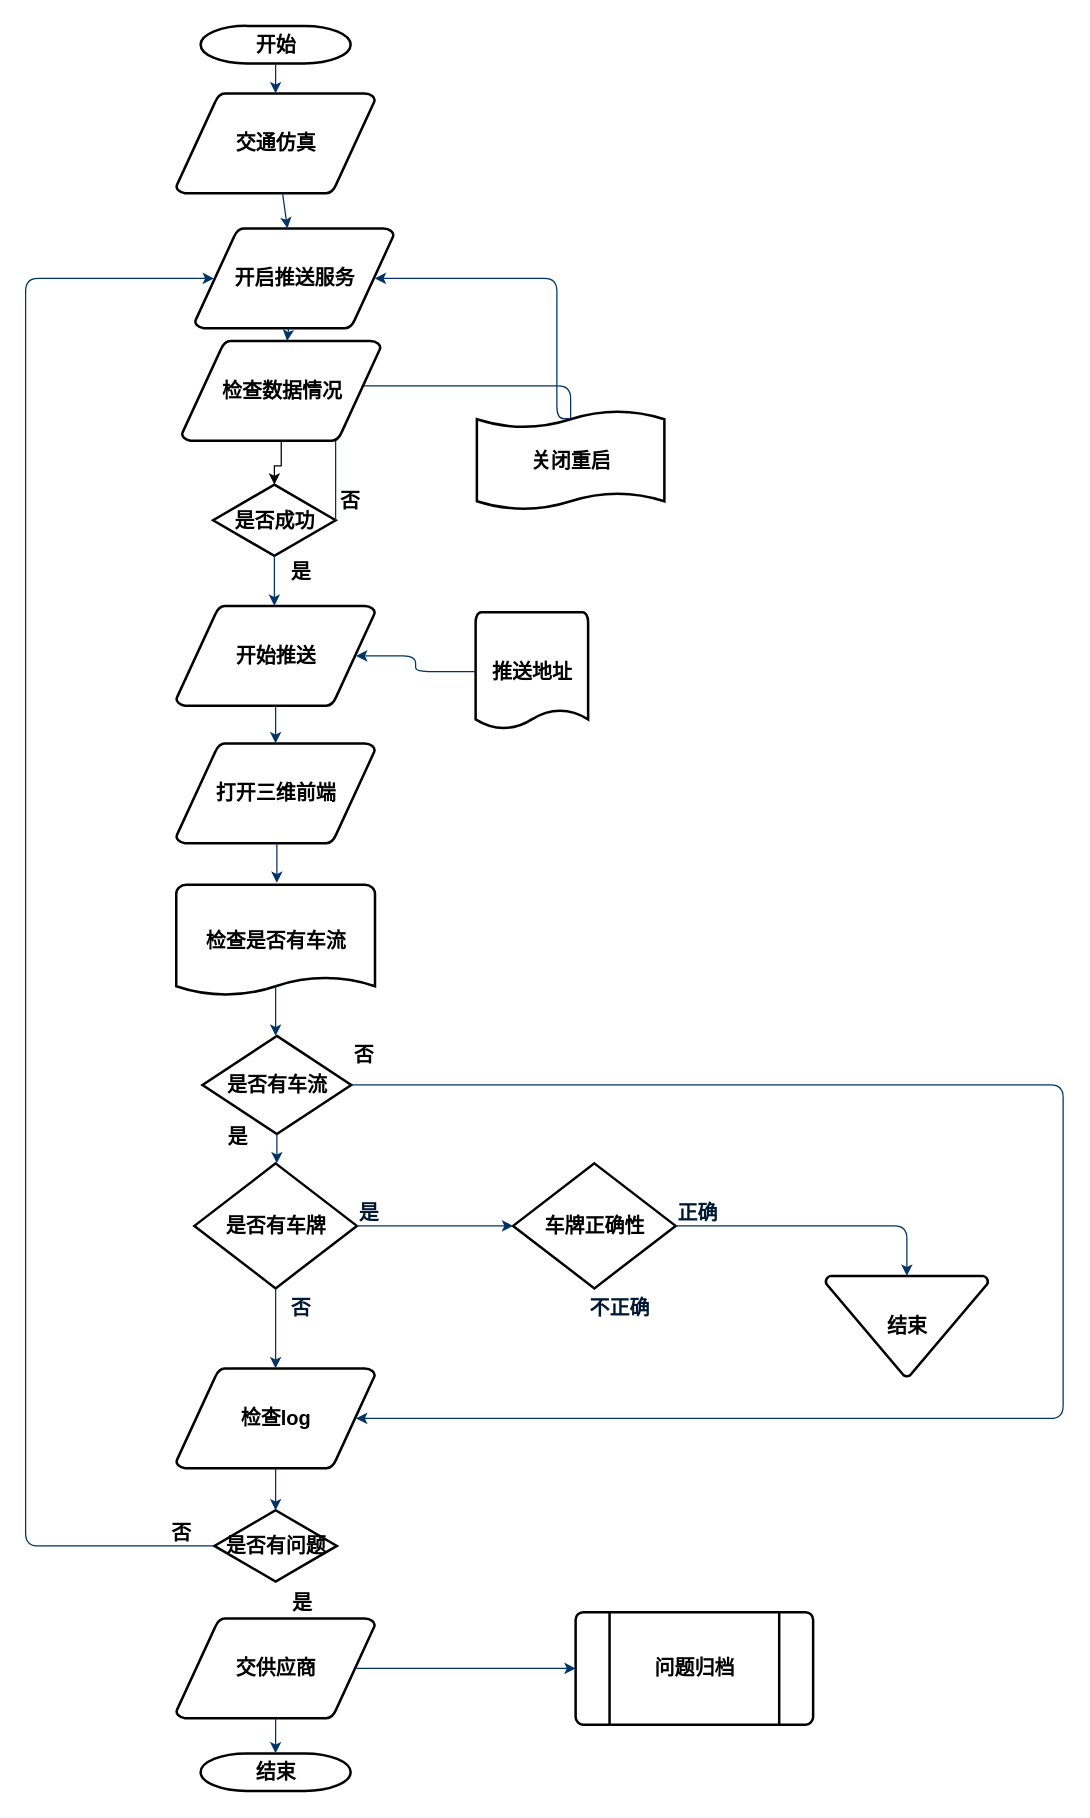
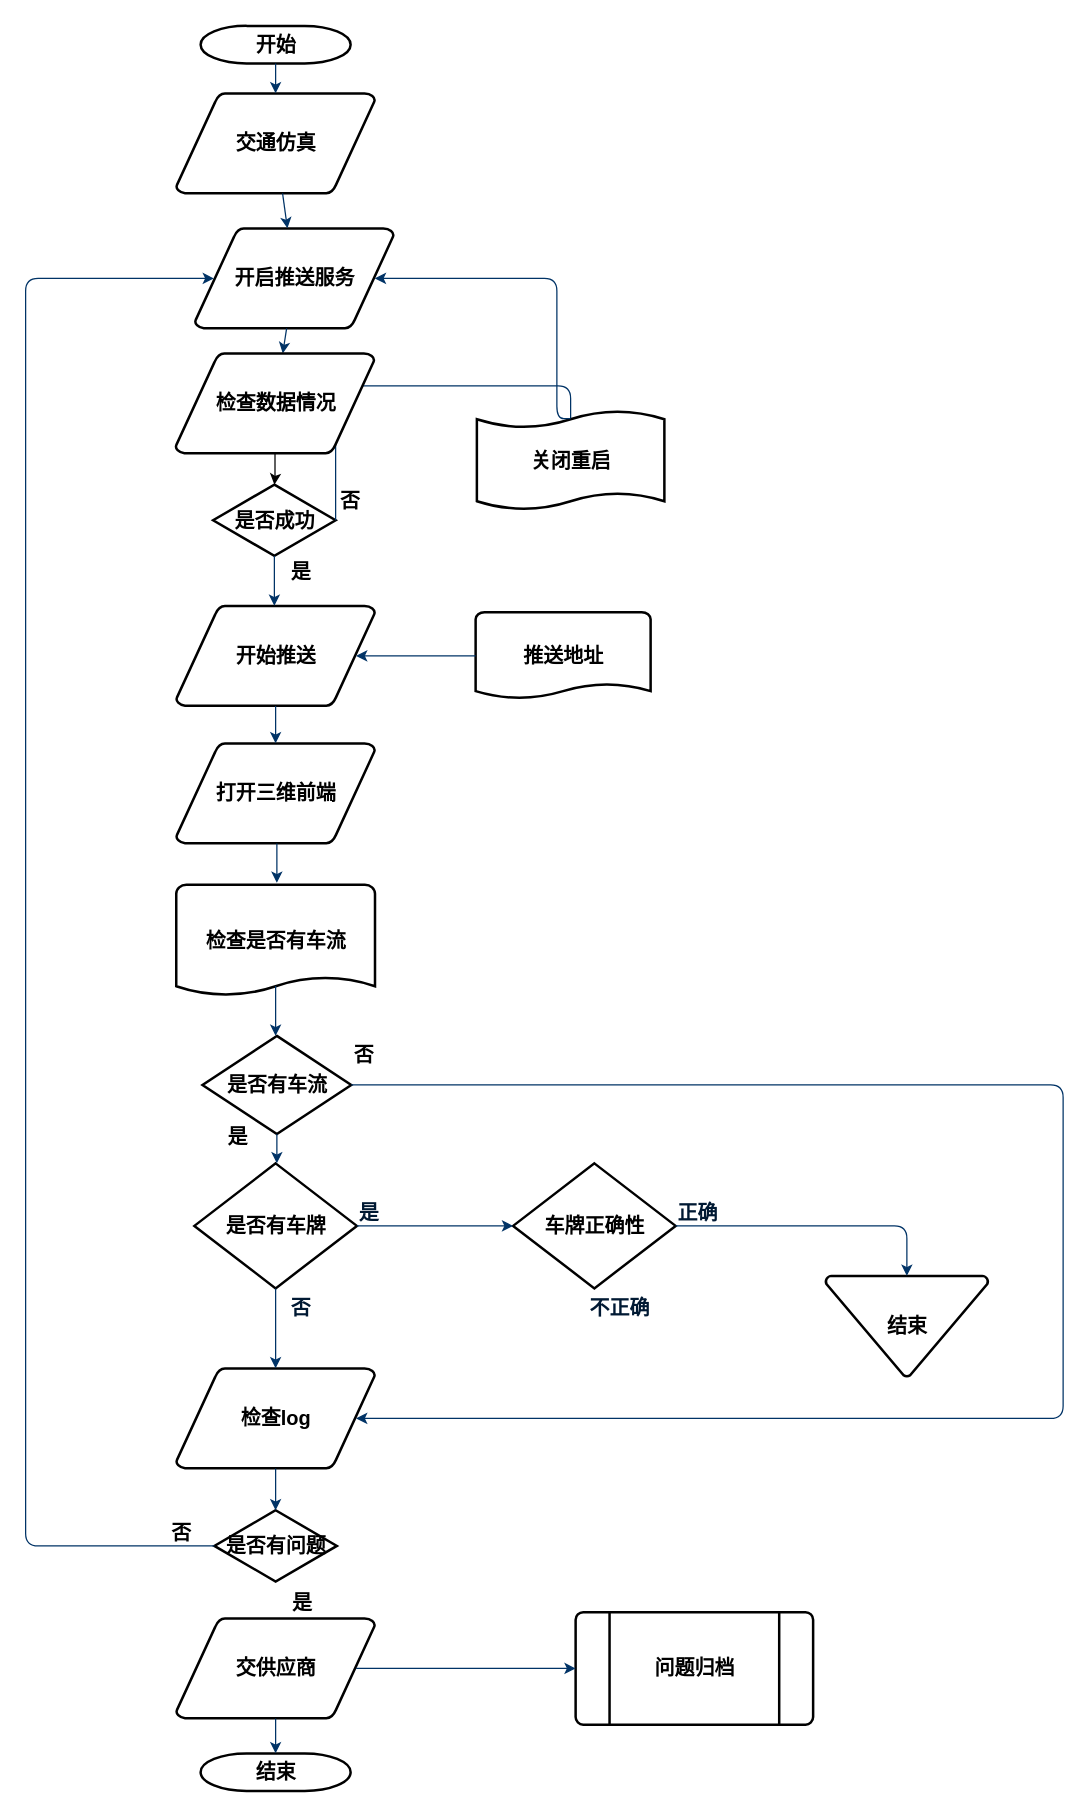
  <mxCell id="0" />
  <mxCell id="1" parent="0" />
  <mxCell id="2" value="开始" style="shape=mxgraph.flowchart.terminator;strokeWidth=2;gradientColor=none;gradientDirection=north;fontStyle=1;html=1;fontSize=16;" vertex="1" parent="1"><mxGeometry x="160" y="20" width="120" height="30" as="geometry" /></mxCell>
  <mxCell id="3" value="交通仿真" style="shape=mxgraph.flowchart.data;strokeWidth=2;gradientColor=none;gradientDirection=north;fontStyle=1;html=1;fontSize=16;" vertex="1" parent="1"><mxGeometry x="140.5" y="74" width="159" height="80" as="geometry" /></mxCell>
  <mxCell id="4" value="开始推送" style="shape=mxgraph.flowchart.data;strokeWidth=2;gradientColor=none;gradientDirection=north;fontStyle=1;html=1;fontSize=16;" vertex="1" parent="1"><mxGeometry x="140.5" y="484" width="159" height="80" as="geometry" /></mxCell>
  <mxCell id="5" value="开启推送服务" style="shape=mxgraph.flowchart.data;strokeWidth=2;gradientColor=none;gradientDirection=north;fontStyle=1;html=1;fontSize=16;" vertex="1" parent="1"><mxGeometry x="155.5" y="182" width="159" height="80" as="geometry" /></mxCell>
  <mxCell id="6" value="是否成功" style="shape=mxgraph.flowchart.decision;strokeWidth=2;gradientColor=none;gradientDirection=north;fontStyle=1;html=1;fontSize=16;" vertex="1" parent="1"><mxGeometry x="170" y="387" width="98" height="57" as="geometry" /></mxCell>
  <mxCell id="7" style="fontStyle=1;strokeColor=#003366;strokeWidth=1;html=1;fontSize=16;" edge="1" parent="1" source="2" target="3"><mxGeometry relative="1" as="geometry" /></mxCell>
  <mxCell id="8" style="fontStyle=1;strokeColor=#003366;strokeWidth=1;html=1;fontSize=16;" edge="1" parent="1" source="3" target="5"><mxGeometry relative="1" as="geometry" /></mxCell>
  <mxCell id="9" style="fontStyle=1;strokeColor=#003366;strokeWidth=1;html=1;fontSize=16;" edge="1" parent="1" source="5" target="50"><mxGeometry relative="1" as="geometry" /></mxCell>
  <mxCell id="10" value="" style="edgeStyle=elbowEdgeStyle;elbow=horizontal;entryX=0.5;entryY=0.91;entryPerimeter=0;exitX=1;exitY=0.5;exitPerimeter=0;fontStyle=1;strokeColor=#003366;strokeWidth=1;html=1;fontSize=16;" edge="1" parent="1" source="6" target="44"><mxGeometry x="381" y="-7.5" width="100" height="100" as="geometry"><mxPoint x="650" y="355" as="sourcePoint" /><mxPoint x="665.395" y="226.5" as="targetPoint" /><Array as="points"><mxPoint x="445" y="308" /></Array></mxGeometry></mxCell>
  <mxCell id="11" value="否" style="text;fontStyle=1;html=1;strokeColor=none;gradientColor=none;fillColor=none;strokeWidth=2;fontSize=16;" vertex="1" parent="1"><mxGeometry x="270" y="384" width="40" height="26" as="geometry" /></mxCell>
  <mxCell id="12" value="" style="edgeStyle=elbowEdgeStyle;elbow=horizontal;fontColor=#001933;fontStyle=1;strokeColor=#003366;strokeWidth=1;html=1;fontSize=16;" edge="1" parent="1" source="6" target="4"><mxGeometry y="50" width="100" height="100" as="geometry"><mxPoint y="94" as="sourcePoint" x="-100" /><mxPoint x="0" y="-6" as="targetPoint" /></mxGeometry></mxCell>
  <mxCell id="13" value="打开三维前端" style="shape=mxgraph.flowchart.data;strokeWidth=2;gradientColor=none;gradientDirection=north;fontStyle=1;html=1;fontSize=16;" vertex="1" parent="1"><mxGeometry x="140.5" y="594" width="159" height="80" as="geometry" /></mxCell>
  <mxCell id="14" value="是" style="text;fontStyle=1;html=1;strokeColor=none;gradientColor=none;fillColor=none;strokeWidth=2;align=center;fontSize=16;" vertex="1" parent="1"><mxGeometry x="220" y="441" width="40" height="26" as="geometry" /></mxCell>
- <mxCell id="15" value="推送地址" style="shape=mxgraph.flowchart.document;strokeWidth=2;gradientColor=none;gradientDirection=north;fontStyle=1;html=1;fontSize=16;" vertex="1" parent="1"><mxGeometry x="380" y="489" width="90" height="95" as="geometry" /></mxCell>
+ <mxCell id="15" value="推送地址" style="shape=mxgraph.flowchart.document;strokeWidth=2;gradientColor=none;gradientDirection=north;fontStyle=1;html=1;fontSize=16;" vertex="1" parent="1"><mxGeometry x="380" y="489" width="140" height="70" as="geometry" /></mxCell>
  <mxCell id="16" value="" style="edgeStyle=elbowEdgeStyle;elbow=horizontal;exitX=0.905;exitY=0.5;exitPerimeter=0;fontStyle=1;strokeColor=#003366;strokeWidth=1;html=1;startArrow=classic;startFill=1;endArrow=none;endFill=0;fontSize=16;" edge="1" parent="1" source="4" target="15"><mxGeometry y="30" width="100" height="100" as="geometry"><mxPoint y="74" as="sourcePoint" x="-100" /><mxPoint x="0" y="-26" as="targetPoint" /></mxGeometry></mxCell>
  <mxCell id="17" value="" style="edgeStyle=elbowEdgeStyle;elbow=horizontal;fontStyle=1;strokeColor=#003366;strokeWidth=1;html=1;fontSize=16;" edge="1" parent="1" source="4" target="13"><mxGeometry y="30" width="100" height="100" as="geometry"><mxPoint y="74" as="sourcePoint" x="-100" /><mxPoint x="0" y="-26" as="targetPoint" /></mxGeometry></mxCell>
  <mxCell id="18" value="" style="edgeStyle=elbowEdgeStyle;elbow=horizontal;entryX=0.5;entryY=0.195;entryPerimeter=0;fontStyle=1;strokeColor=#003366;strokeWidth=1;html=1;fontSize=16;" edge="1" parent="1" source="13"><mxGeometry y="-93" width="100" height="100" as="geometry"><mxPoint y="-49" as="sourcePoint" x="-100" /><mxPoint x="221" y="705.6" as="targetPoint" /></mxGeometry></mxCell>
  <mxCell id="19" value="检查是否有车流" style="shape=mxgraph.flowchart.document;strokeWidth=2;gradientColor=none;gradientDirection=north;fontStyle=1;html=1;fontSize=16;" vertex="1" parent="1"><mxGeometry x="140.5" y="707" width="159" height="90" as="geometry" /></mxCell>
  <mxCell id="20" value="是否有车流" style="shape=mxgraph.flowchart.decision;strokeWidth=2;gradientColor=none;gradientDirection=north;fontStyle=1;html=1;fontSize=16;" vertex="1" parent="1"><mxGeometry x="161.5" y="828" width="119" height="78.5" as="geometry" /></mxCell>
  <mxCell id="21" value="" style="edgeStyle=elbowEdgeStyle;elbow=horizontal;exitX=0.5;exitY=0.9;exitPerimeter=0;fontStyle=1;strokeColor=#003366;strokeWidth=1;html=1;fontSize=16;" edge="1" parent="1" source="19" target="20"><mxGeometry y="-187" width="100" height="100" as="geometry"><mxPoint y="-143" as="sourcePoint" x="-100" /><mxPoint x="0" y="-243" as="targetPoint" /></mxGeometry></mxCell>
  <mxCell id="22" value="是" style="text;fontStyle=1;html=1;strokeColor=none;gradientColor=none;fillColor=none;strokeWidth=2;fontSize=16;" vertex="1" parent="1"><mxGeometry x="180" y="892.5" width="40" height="26" as="geometry" /></mxCell>
  <mxCell id="23" value="是否有车牌" style="shape=mxgraph.flowchart.decision;strokeWidth=2;gradientColor=none;gradientDirection=north;fontStyle=1;html=1;fontSize=16;" vertex="1" parent="1"><mxGeometry x="155" y="930" width="130" height="100" as="geometry" /></mxCell>
  <mxCell id="24" value="车牌正确性" style="shape=mxgraph.flowchart.decision;strokeWidth=2;gradientColor=none;gradientDirection=north;fontStyle=1;html=1;fontSize=16;" vertex="1" parent="1"><mxGeometry x="410" y="930" width="130" height="100" as="geometry" /></mxCell>
  <mxCell id="25" value="" style="edgeStyle=elbowEdgeStyle;elbow=horizontal;exitX=0.5;exitY=1;exitPerimeter=0;fontStyle=1;strokeColor=#003366;strokeWidth=1;html=1;fontSize=16;" edge="1" parent="1" source="20" target="23"><mxGeometry y="-210" width="100" height="100" as="geometry"><mxPoint y="-166" as="sourcePoint" x="-100" /><mxPoint x="0" y="-266" as="targetPoint" /></mxGeometry></mxCell>
  <mxCell id="26" value="" style="edgeStyle=elbowEdgeStyle;elbow=horizontal;exitX=1;exitY=0.5;exitPerimeter=0;entryX=0;entryY=0.5;entryPerimeter=0;fontStyle=1;strokeColor=#003366;strokeWidth=1;html=1;fontSize=16;" edge="1" parent="1" source="23" target="24"><mxGeometry y="-224" width="100" height="100" as="geometry"><mxPoint y="-180" as="sourcePoint" x="-100" /><mxPoint x="0" y="-280" as="targetPoint" /></mxGeometry></mxCell>
  <mxCell id="27" value="结束" style="shape=mxgraph.flowchart.merge_or_storage;strokeWidth=2;gradientColor=none;gradientDirection=north;fontStyle=1;html=1;fontSize=16;" vertex="1" parent="1"><mxGeometry x="660" y="1020" width="130" height="80.5" as="geometry" /></mxCell>
  <mxCell id="28" value="" style="edgeStyle=elbowEdgeStyle;elbow=vertical;exitX=1;exitY=0.5;exitPerimeter=0;entryX=0.5;entryY=0;entryPerimeter=0;fontStyle=1;strokeColor=#003366;strokeWidth=1;html=1;fontSize=16;" edge="1" parent="1" source="24" target="27"><mxGeometry y="-224" width="100" height="100" as="geometry"><mxPoint y="-180" as="sourcePoint" x="-100" /><mxPoint x="0" y="-280" as="targetPoint" /><Array as="points"><mxPoint x="640" y="980" /></Array></mxGeometry></mxCell>
  <mxCell id="29" value="检查log" style="shape=mxgraph.flowchart.data;strokeWidth=2;gradientColor=none;gradientDirection=north;fontStyle=1;html=1;fontSize=16;" vertex="1" parent="1"><mxGeometry x="140.5" y="1094" width="159" height="80" as="geometry" /></mxCell>
  <mxCell id="30" value="" style="edgeStyle=elbowEdgeStyle;elbow=vertical;exitX=0.5;exitY=1;exitPerimeter=0;fontColor=#001933;fontStyle=1;strokeColor=#003366;strokeWidth=1;html=1;fontSize=16;" edge="1" parent="1" source="23" target="29"><mxGeometry y="-224" width="100" height="100" as="geometry"><mxPoint y="-180" as="sourcePoint" x="-100" /><mxPoint x="0" y="-280" as="targetPoint" /></mxGeometry></mxCell>
  <mxCell id="31" value="是否有问题" style="shape=mxgraph.flowchart.decision;strokeWidth=2;gradientColor=none;gradientDirection=north;fontStyle=1;html=1;fontSize=16;" vertex="1" parent="1"><mxGeometry x="171" y="1207.5" width="98" height="57" as="geometry" /></mxCell>
  <mxCell id="32" value="交供应商" style="shape=mxgraph.flowchart.data;strokeWidth=2;gradientColor=none;gradientDirection=north;fontStyle=1;html=1;fontSize=16;" vertex="1" parent="1"><mxGeometry x="140.5" y="1294" width="159" height="80" as="geometry" /></mxCell>
  <mxCell id="33" value="问题归档" style="shape=mxgraph.flowchart.predefined_process;strokeWidth=2;gradientColor=none;gradientDirection=north;fontStyle=1;html=1;fontSize=16;" vertex="1" parent="1"><mxGeometry x="460" y="1289" width="190" height="90" as="geometry" /></mxCell>
  <mxCell id="34" value="结束" style="shape=mxgraph.flowchart.terminator;strokeWidth=2;gradientColor=none;gradientDirection=north;fontStyle=1;html=1;fontSize=16;" vertex="1" parent="1"><mxGeometry x="160" y="1402" width="120" height="30" as="geometry" /></mxCell>
  <mxCell id="35" value="" style="edgeStyle=elbowEdgeStyle;elbow=vertical;exitX=0.5;exitY=1;exitPerimeter=0;entryX=0.5;entryY=0;entryPerimeter=0;fontStyle=1;strokeColor=#003366;strokeWidth=1;html=1;fontSize=16;" edge="1" parent="1" source="29" target="31"><mxGeometry y="-255" width="100" height="100" as="geometry"><mxPoint y="-211" as="sourcePoint" x="-100" /><mxPoint x="0" y="-311" as="targetPoint" /></mxGeometry></mxCell>
  <mxCell id="36" value="" style="edgeStyle=elbowEdgeStyle;elbow=vertical;exitX=0.5;exitY=1;exitPerimeter=0;entryX=0.5;entryY=0;entryPerimeter=0;fontStyle=1;strokeColor=#003366;strokeWidth=1;html=1;fontSize=16;" edge="1" parent="1" source="32" target="34"><mxGeometry y="-380" width="100" height="100" as="geometry"><mxPoint y="-336" as="sourcePoint" x="-100" /><mxPoint x="0" y="-436" as="targetPoint" /></mxGeometry></mxCell>
  <mxCell id="37" value="" style="edgeStyle=elbowEdgeStyle;elbow=vertical;exitX=0.905;exitY=0.5;exitPerimeter=0;entryX=0;entryY=0.5;entryPerimeter=0;fontStyle=1;strokeColor=#003366;strokeWidth=1;html=1;fontSize=16;" edge="1" parent="1" source="32" target="33"><mxGeometry y="-380" width="100" height="100" as="geometry"><mxPoint y="-336" as="sourcePoint" x="-100" /><mxPoint x="0" y="-436" as="targetPoint" /></mxGeometry></mxCell>
  <mxCell id="38" value="" style="edgeStyle=elbowEdgeStyle;elbow=horizontal;exitX=1;exitY=0.5;exitPerimeter=0;entryX=0.905;entryY=0.5;entryPerimeter=0;fontStyle=1;strokeColor=#003366;strokeWidth=1;html=1;fontSize=16;" edge="1" parent="1" source="20" target="29"><mxGeometry y="-210" width="100" height="100" as="geometry"><mxPoint y="-166" as="sourcePoint" x="-100" /><mxPoint x="0" y="-266" as="targetPoint" /><Array as="points"><mxPoint x="850" y="1054" /></Array></mxGeometry></mxCell>
  <mxCell id="39" value="否" style="text;fontStyle=1;html=1;strokeColor=none;gradientColor=none;fillColor=none;strokeWidth=2;fontSize=16;" vertex="1" parent="1"><mxGeometry x="280.5" y="827.25" width="40" height="26" as="geometry" /></mxCell>
  <mxCell id="40" value="是" style="text;fontColor=#001933;fontStyle=1;html=1;strokeColor=none;gradientColor=none;fillColor=none;strokeWidth=2;fontSize=16;" vertex="1" parent="1"><mxGeometry x="285" y="954" width="40" height="26" as="geometry" /></mxCell>
  <mxCell id="41" value="否" style="text;fontColor=#001933;fontStyle=1;html=1;strokeColor=none;gradientColor=none;fillColor=none;strokeWidth=2;align=center;fontSize=16;" vertex="1" parent="1"><mxGeometry x="220" y="1030" width="40" height="26" as="geometry" /></mxCell>
  <mxCell id="42" value="不正确" style="text;fontColor=#001933;fontStyle=1;html=1;strokeColor=none;gradientColor=none;fillColor=none;strokeWidth=2;align=center;fontSize=16;" vertex="1" parent="1"><mxGeometry x="475" y="1030" width="40" height="26" as="geometry" /></mxCell>
  <mxCell id="43" value="正确" style="text;fontColor=#001933;fontStyle=1;html=1;strokeColor=none;gradientColor=none;fillColor=none;strokeWidth=2;fontSize=16;" vertex="1" parent="1"><mxGeometry x="540" y="954" width="40" height="26" as="geometry" /></mxCell>
  <mxCell id="44" value="关闭重启" style="shape=mxgraph.flowchart.paper_tape;strokeWidth=2;gradientColor=none;gradientDirection=north;fontStyle=1;html=1;fontSize=16;" vertex="1" parent="1"><mxGeometry x="381" y="327" width="150" height="81" as="geometry" /></mxCell>
  <mxCell id="45" value="" style="edgeStyle=elbowEdgeStyle;elbow=horizontal;exitX=0.5;exitY=0.09;exitPerimeter=0;entryX=0.905;entryY=0.5;entryPerimeter=0;fontStyle=1;strokeColor=#003366;strokeWidth=1;html=1;fontSize=16;" edge="1" parent="1" source="44" target="5"><mxGeometry y="-17" width="100" height="100" as="geometry"><mxPoint y="27" as="sourcePoint" x="-100" /><mxPoint x="0" y="-73" as="targetPoint" /><Array as="points"><mxPoint x="445" y="227" /></Array></mxGeometry></mxCell>
  <mxCell id="46" value="是" style="text;fontStyle=1;html=1;strokeColor=none;gradientColor=none;fillColor=none;strokeWidth=2;align=center;fontSize=16;" vertex="1" parent="1"><mxGeometry x="221" y="1266" width="40" height="26" as="geometry" /></mxCell>
  <mxCell id="47" value="" style="edgeStyle=elbowEdgeStyle;elbow=horizontal;exitX=0;exitY=0.5;exitPerimeter=0;entryX=0.095;entryY=0.5;entryPerimeter=0;fontStyle=1;strokeColor=#003366;strokeWidth=1;html=1;fontSize=16;" edge="1" parent="1" source="31" target="5"><mxGeometry y="-17" width="100" height="100" as="geometry"><mxPoint y="27" as="sourcePoint" x="-100" /><mxPoint x="0" y="-73" as="targetPoint" /><Array as="points"><mxPoint x="20" y="897" /></Array></mxGeometry></mxCell>
  <mxCell id="48" value="否" style="text;fontStyle=1;html=1;strokeColor=none;gradientColor=none;fillColor=none;strokeWidth=2;fontSize=16;" vertex="1" parent="1"><mxGeometry x="135" y="1210" width="40" height="26" as="geometry" /></mxCell>
  <mxCell id="49" value="" style="edgeStyle=orthogonalEdgeStyle;rounded=0;orthogonalLoop=1;jettySize=auto;html=1;fontSize=16;fontStyle=1" edge="1" parent="1" source="50" target="6"><mxGeometry relative="1" as="geometry" /></mxCell>
- <mxCell id="50" value="检查数据情况" style="shape=mxgraph.flowchart.data;strokeWidth=2;gradientColor=none;gradientDirection=north;fontStyle=1;html=1;fontSize=16;" vertex="1" parent="1"><mxGeometry x="145" y="272" width="159" height="80" as="geometry" /></mxCell>
+ <mxCell id="50" value="检查数据情况" style="shape=mxgraph.flowchart.data;strokeWidth=2;gradientColor=none;gradientDirection=north;fontStyle=1;html=1;fontSize=16;" vertex="1" parent="1"><mxGeometry x="140" y="282" width="159" height="80" as="geometry" /></mxCell>
